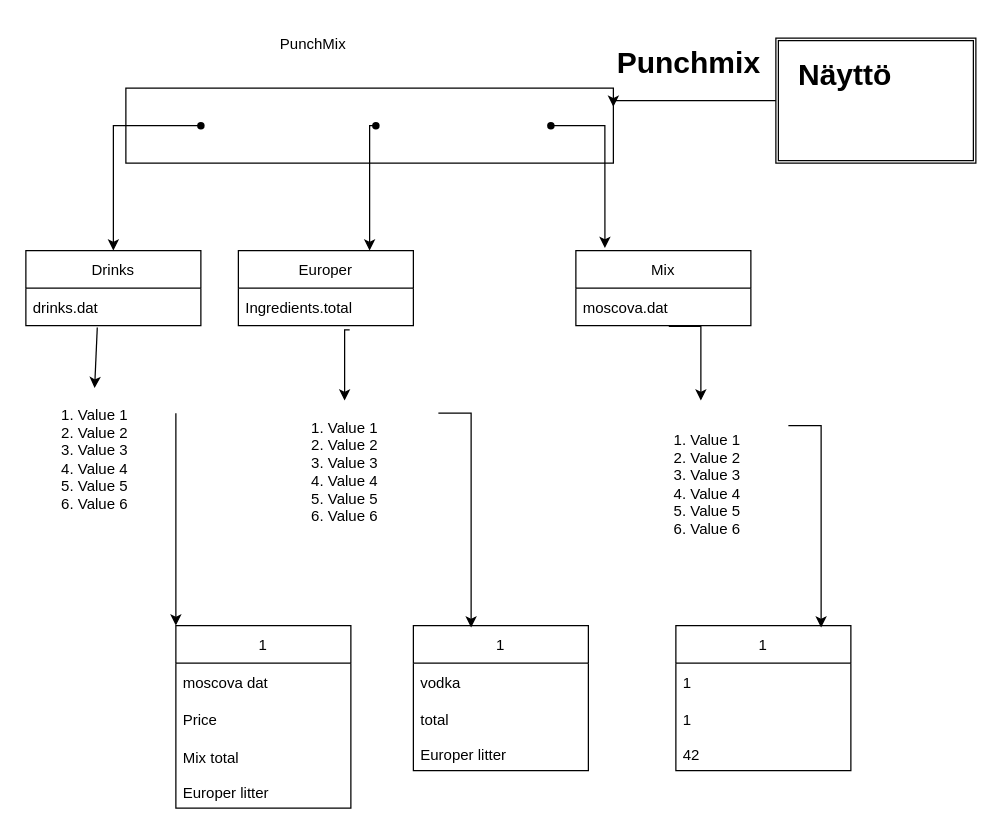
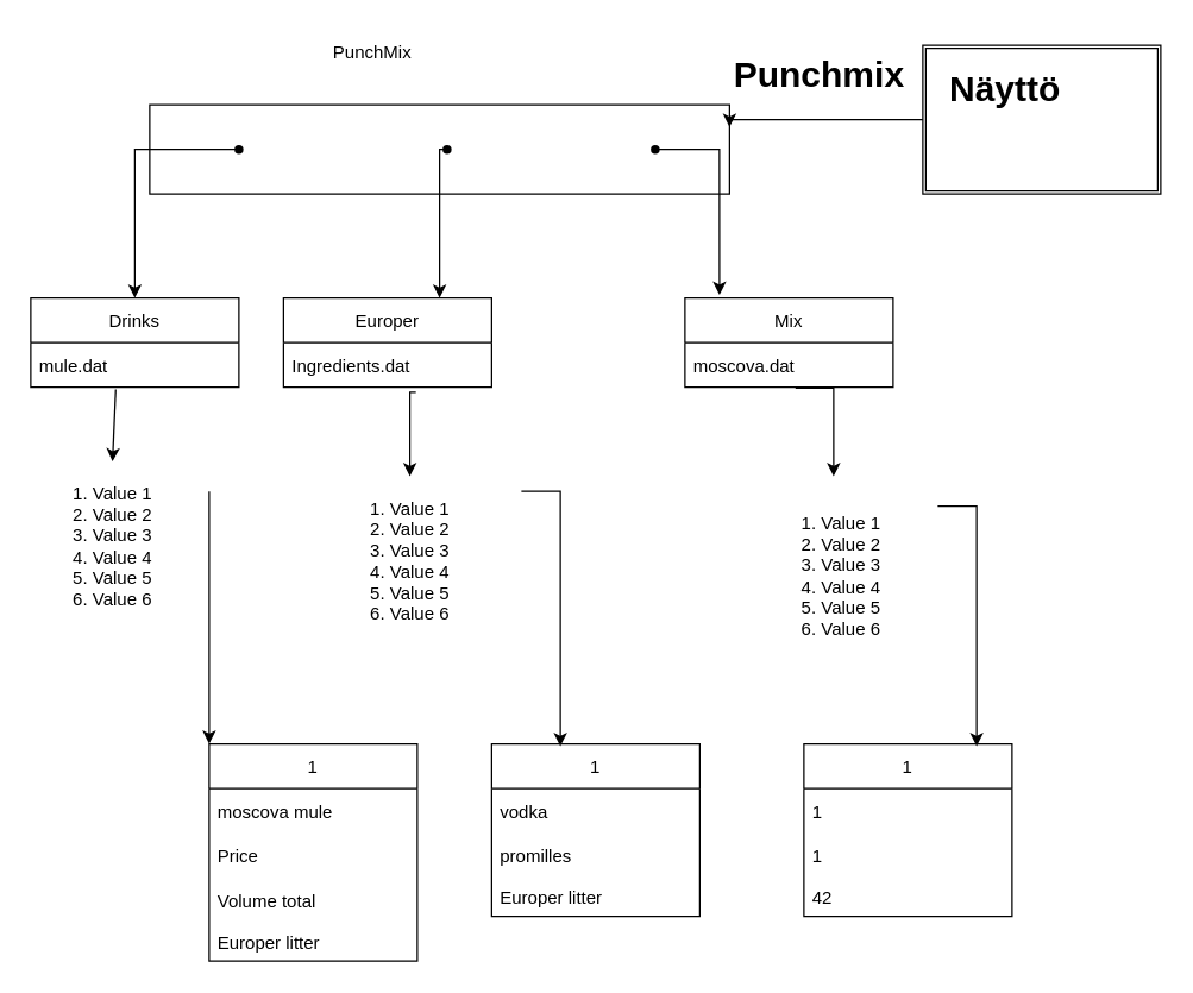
  <mxCell id="0" />
  <mxCell id="1" parent="0" />
  <mxCell id="2" value="Drinks" style="swimlane;fontStyle=0;childLayout=stackLayout;horizontal=1;startSize=30;horizontalStack=0;resizeParent=1;resizeParentMax=0;resizeLast=0;collapsible=1;marginBottom=0;" vertex="1" parent="1"><mxGeometry x="20" y="200" width="140" height="60" as="geometry" /></mxCell>
- <mxCell id="3" value="drinks.dat" style="text;strokeColor=none;fillColor=none;align=left;verticalAlign=middle;spacingLeft=4;spacingRight=4;overflow=hidden;points=[[0,0.5],[1,0.5]];portConstraint=eastwest;rotatable=0;" vertex="1" parent="2"><mxGeometry y="30" width="140" height="30" as="geometry" /></mxCell>
+ <mxCell id="3" value="mule.dat" style="text;strokeColor=none;fillColor=none;align=left;verticalAlign=middle;spacingLeft=4;spacingRight=4;overflow=hidden;points=[[0,0.5],[1,0.5]];portConstraint=eastwest;rotatable=0;" vertex="1" parent="2"><mxGeometry y="30" width="140" height="30" as="geometry" /></mxCell>
  <mxCell id="4" value="Europer" style="swimlane;fontStyle=0;childLayout=stackLayout;horizontal=1;startSize=30;horizontalStack=0;resizeParent=1;resizeParentMax=0;resizeLast=0;collapsible=1;marginBottom=0;" vertex="1" parent="1"><mxGeometry x="190" y="200" width="140" height="60" as="geometry" /></mxCell>
- <mxCell id="5" value="Ingredients.total" style="text;strokeColor=none;fillColor=none;align=left;verticalAlign=middle;spacingLeft=4;spacingRight=4;overflow=hidden;points=[[0,0.5],[1,0.5]];portConstraint=eastwest;rotatable=0;" vertex="1" parent="4"><mxGeometry y="30" width="140" height="30" as="geometry" /></mxCell>
+ <mxCell id="5" value="Ingredients.dat" style="text;strokeColor=none;fillColor=none;align=left;verticalAlign=middle;spacingLeft=4;spacingRight=4;overflow=hidden;points=[[0,0.5],[1,0.5]];portConstraint=eastwest;rotatable=0;" vertex="1" parent="4"><mxGeometry y="30" width="140" height="30" as="geometry" /></mxCell>
  <mxCell id="6" value="Mix" style="swimlane;fontStyle=0;childLayout=stackLayout;horizontal=1;startSize=30;horizontalStack=0;resizeParent=1;resizeParentMax=0;resizeLast=0;collapsible=1;marginBottom=0;" vertex="1" parent="1"><mxGeometry x="460" y="200" width="140" height="60" as="geometry" /></mxCell>
  <mxCell id="7" value="moscova.dat" style="text;strokeColor=none;fillColor=none;align=left;verticalAlign=middle;spacingLeft=4;spacingRight=4;overflow=hidden;points=[[0,0.5],[1,0.5]];portConstraint=eastwest;rotatable=0;" vertex="1" parent="6"><mxGeometry y="30" width="140" height="30" as="geometry" /></mxCell>
  <mxCell id="8" value="" style="rounded=0;whiteSpace=wrap;html=1;" vertex="1" parent="1"><mxGeometry x="100" y="70" width="390" height="60" as="geometry" /></mxCell>
  <mxCell id="9" value="PunchMix" style="text;html=1;strokeColor=none;fillColor=none;align=center;verticalAlign=middle;whiteSpace=wrap;rounded=0;" vertex="1" parent="1"><mxGeometry x="220" y="20" width="60" height="30" as="geometry" /></mxCell>
  <mxCell id="10" value="" style="shape=waypoint;sketch=0;fillStyle=solid;size=6;pointerEvents=1;points=[];fillColor=none;resizable=0;rotatable=0;perimeter=centerPerimeter;snapToPoint=1;" vertex="1" parent="1"><mxGeometry x="140" y="80" width="40" height="40" as="geometry" /></mxCell>
  <mxCell id="11" value="" style="shape=waypoint;sketch=0;fillStyle=solid;size=6;pointerEvents=1;points=[];fillColor=none;resizable=0;rotatable=0;perimeter=centerPerimeter;snapToPoint=1;" vertex="1" parent="1"><mxGeometry x="280" y="80" width="40" height="40" as="geometry" /></mxCell>
  <mxCell id="12" value="" style="shape=waypoint;sketch=0;fillStyle=solid;size=6;pointerEvents=1;points=[];fillColor=none;resizable=0;rotatable=0;perimeter=centerPerimeter;snapToPoint=1;" vertex="1" parent="1"><mxGeometry x="420" y="80" width="40" height="40" as="geometry" /></mxCell>
  <mxCell id="13" value="" style="edgeStyle=segmentEdgeStyle;endArrow=classic;html=1;rounded=0;exitX=0.644;exitY=0.644;exitDx=0;exitDy=0;exitPerimeter=0;entryX=0.166;entryY=-0.035;entryDx=0;entryDy=0;entryPerimeter=0;" edge="1" parent="1" source="12" target="6"><mxGeometry width="50" height="50" relative="1" as="geometry"><mxPoint x="420" y="200" as="sourcePoint" /><mxPoint x="470" y="150" as="targetPoint" /></mxGeometry></mxCell>
  <mxCell id="14" value="" style="edgeStyle=segmentEdgeStyle;endArrow=classic;html=1;rounded=0;exitX=0.456;exitY=0.487;exitDx=0;exitDy=0;exitPerimeter=0;entryX=0.75;entryY=0;entryDx=0;entryDy=0;" edge="1" parent="1" source="11" target="4"><mxGeometry width="50" height="50" relative="1" as="geometry"><mxPoint x="320" y="190" as="sourcePoint" /><mxPoint x="370" y="140" as="targetPoint" /></mxGeometry></mxCell>
  <mxCell id="15" value="" style="edgeStyle=segmentEdgeStyle;endArrow=classic;html=1;rounded=0;" edge="1" parent="1" source="10" target="2"><mxGeometry width="50" height="50" relative="1" as="geometry"><mxPoint x="140" y="420" as="sourcePoint" /><mxPoint x="190" y="370" as="targetPoint" /></mxGeometry></mxCell>
  <mxCell id="16" value="&lt;ol&gt;&lt;li&gt;Value 1&lt;/li&gt;&lt;li&gt;Value 2&lt;/li&gt;&lt;li&gt;Value 3&lt;/li&gt;&lt;li&gt;Value 4&lt;/li&gt;&lt;li&gt;Value 5&lt;/li&gt;&lt;li&gt;Value 6&lt;/li&gt;&lt;/ol&gt;" style="text;strokeColor=none;fillColor=none;html=1;whiteSpace=wrap;verticalAlign=middle;overflow=hidden;" vertex="1" parent="1"><mxGeometry x="20" y="310" width="110" height="110" as="geometry" /></mxCell>
  <mxCell id="17" value="" style="endArrow=classic;html=1;rounded=0;exitX=0.408;exitY=1.049;exitDx=0;exitDy=0;exitPerimeter=0;entryX=0.5;entryY=0;entryDx=0;entryDy=0;" edge="1" parent="1" source="3" target="16"><mxGeometry width="50" height="50" relative="1" as="geometry"><mxPoint x="140" y="310" as="sourcePoint" /><mxPoint x="190" y="260" as="targetPoint" /></mxGeometry></mxCell>
  <mxCell id="18" value="&lt;ol&gt;&lt;li&gt;Value 1&lt;/li&gt;&lt;li&gt;Value 2&lt;/li&gt;&lt;li&gt;Value 3&lt;/li&gt;&lt;li&gt;Value 4&lt;/li&gt;&lt;li&gt;Value 5&lt;/li&gt;&lt;li&gt;Value 6&lt;/li&gt;&lt;/ol&gt;" style="text;strokeColor=none;fillColor=none;html=1;whiteSpace=wrap;verticalAlign=middle;overflow=hidden;" vertex="1" parent="1"><mxGeometry x="220" y="320" width="110" height="110" as="geometry" /></mxCell>
  <mxCell id="19" value="" style="edgeStyle=elbowEdgeStyle;elbow=horizontal;endArrow=classic;html=1;rounded=0;" edge="1" parent="1" target="20"><mxGeometry width="50" height="50" relative="1" as="geometry"><mxPoint x="140" y="330" as="sourcePoint" /><mxPoint x="180" y="520" as="targetPoint" /></mxGeometry></mxCell>
  <mxCell id="20" value="1" style="swimlane;fontStyle=0;childLayout=stackLayout;horizontal=1;startSize=30;horizontalStack=0;resizeParent=1;resizeParentMax=0;resizeLast=0;collapsible=1;marginBottom=0;" vertex="1" parent="1"><mxGeometry x="140" y="500" width="140" height="146" as="geometry" /></mxCell>
- <mxCell id="21" value="moscova dat" style="text;strokeColor=none;fillColor=none;align=left;verticalAlign=middle;spacingLeft=4;spacingRight=4;overflow=hidden;points=[[0,0.5],[1,0.5]];portConstraint=eastwest;rotatable=0;" vertex="1" parent="20"><mxGeometry y="30" width="140" height="30" as="geometry" /></mxCell>
+ <mxCell id="21" value="moscova mule" style="text;strokeColor=none;fillColor=none;align=left;verticalAlign=middle;spacingLeft=4;spacingRight=4;overflow=hidden;points=[[0,0.5],[1,0.5]];portConstraint=eastwest;rotatable=0;" vertex="1" parent="20"><mxGeometry y="30" width="140" height="30" as="geometry" /></mxCell>
  <mxCell id="22" value="Price" style="text;strokeColor=none;fillColor=none;align=left;verticalAlign=middle;spacingLeft=4;spacingRight=4;overflow=hidden;points=[[0,0.5],[1,0.5]];portConstraint=eastwest;rotatable=0;" vertex="1" parent="20"><mxGeometry y="60" width="140" height="30" as="geometry" /></mxCell>
- <mxCell id="23" value="Mix total" style="text;strokeColor=none;fillColor=none;align=left;verticalAlign=middle;spacingLeft=4;spacingRight=4;overflow=hidden;points=[[0,0.5],[1,0.5]];portConstraint=eastwest;rotatable=0;" vertex="1" parent="20"><mxGeometry y="90" width="140" height="30" as="geometry" /></mxCell>
+ <mxCell id="23" value="Volume total" style="text;strokeColor=none;fillColor=none;align=left;verticalAlign=middle;spacingLeft=4;spacingRight=4;overflow=hidden;points=[[0,0.5],[1,0.5]];portConstraint=eastwest;rotatable=0;" vertex="1" parent="20"><mxGeometry y="90" width="140" height="30" as="geometry" /></mxCell>
  <mxCell id="24" value="Europer litter" style="text;strokeColor=none;fillColor=none;align=left;verticalAlign=top;spacingLeft=4;spacingRight=4;overflow=hidden;rotatable=0;points=[[0,0.5],[1,0.5]];portConstraint=eastwest;" vertex="1" parent="20"><mxGeometry y="120" width="140" height="26" as="geometry" /></mxCell>
  <mxCell id="25" value="1" style="swimlane;fontStyle=0;childLayout=stackLayout;horizontal=1;startSize=30;horizontalStack=0;resizeParent=1;resizeParentMax=0;resizeLast=0;collapsible=1;marginBottom=0;" vertex="1" parent="1"><mxGeometry x="330" y="500" width="140" height="116" as="geometry" /></mxCell>
  <mxCell id="26" value="vodka" style="text;strokeColor=none;fillColor=none;align=left;verticalAlign=middle;spacingLeft=4;spacingRight=4;overflow=hidden;points=[[0,0.5],[1,0.5]];portConstraint=eastwest;rotatable=0;" vertex="1" parent="25"><mxGeometry y="30" width="140" height="30" as="geometry" /></mxCell>
- <mxCell id="27" value="total" style="text;strokeColor=none;fillColor=none;align=left;verticalAlign=middle;spacingLeft=4;spacingRight=4;overflow=hidden;points=[[0,0.5],[1,0.5]];portConstraint=eastwest;rotatable=0;" vertex="1" parent="25"><mxGeometry y="60" width="140" height="30" as="geometry" /></mxCell>
+ <mxCell id="27" value="promilles" style="text;strokeColor=none;fillColor=none;align=left;verticalAlign=middle;spacingLeft=4;spacingRight=4;overflow=hidden;points=[[0,0.5],[1,0.5]];portConstraint=eastwest;rotatable=0;" vertex="1" parent="25"><mxGeometry y="60" width="140" height="30" as="geometry" /></mxCell>
  <mxCell id="28" value="Europer litter" style="text;strokeColor=none;fillColor=none;align=left;verticalAlign=top;spacingLeft=4;spacingRight=4;overflow=hidden;rotatable=0;points=[[0,0.5],[1,0.5]];portConstraint=eastwest;" vertex="1" parent="25"><mxGeometry y="90" width="140" height="26" as="geometry" /></mxCell>
  <mxCell id="29" value="" style="edgeStyle=segmentEdgeStyle;endArrow=classic;html=1;rounded=0;entryX=0.33;entryY=0.013;entryDx=0;entryDy=0;entryPerimeter=0;" edge="1" parent="1" target="25"><mxGeometry width="50" height="50" relative="1" as="geometry"><mxPoint x="350" y="330" as="sourcePoint" /><mxPoint x="370" y="490" as="targetPoint" /></mxGeometry></mxCell>
  <mxCell id="30" value="&lt;ol&gt;&lt;li&gt;Value 1&lt;/li&gt;&lt;li&gt;Value 2&lt;/li&gt;&lt;li&gt;Value 3&lt;/li&gt;&lt;li&gt;Value 4&lt;/li&gt;&lt;li&gt;Value 5&lt;/li&gt;&lt;li&gt;Value 6&lt;/li&gt;&lt;/ol&gt;" style="text;strokeColor=none;fillColor=none;html=1;whiteSpace=wrap;verticalAlign=middle;overflow=hidden;" vertex="1" parent="1"><mxGeometry x="510" y="330" width="110" height="110" as="geometry" /></mxCell>
  <mxCell id="31" value="1" style="swimlane;fontStyle=0;childLayout=stackLayout;horizontal=1;startSize=30;horizontalStack=0;resizeParent=1;resizeParentMax=0;resizeLast=0;collapsible=1;marginBottom=0;" vertex="1" parent="1"><mxGeometry x="540" y="500" width="140" height="116" as="geometry" /></mxCell>
  <mxCell id="32" value="1" style="text;strokeColor=none;fillColor=none;align=left;verticalAlign=middle;spacingLeft=4;spacingRight=4;overflow=hidden;points=[[0,0.5],[1,0.5]];portConstraint=eastwest;rotatable=0;" vertex="1" parent="31"><mxGeometry y="30" width="140" height="30" as="geometry" /></mxCell>
  <mxCell id="33" value="1" style="text;strokeColor=none;fillColor=none;align=left;verticalAlign=middle;spacingLeft=4;spacingRight=4;overflow=hidden;points=[[0,0.5],[1,0.5]];portConstraint=eastwest;rotatable=0;" vertex="1" parent="31"><mxGeometry y="60" width="140" height="30" as="geometry" /></mxCell>
  <mxCell id="34" value="42" style="text;strokeColor=none;fillColor=none;align=left;verticalAlign=top;spacingLeft=4;spacingRight=4;overflow=hidden;rotatable=0;points=[[0,0.5],[1,0.5]];portConstraint=eastwest;" vertex="1" parent="31"><mxGeometry y="90" width="140" height="26" as="geometry" /></mxCell>
  <mxCell id="35" value="" style="edgeStyle=segmentEdgeStyle;endArrow=classic;html=1;rounded=0;entryX=0.83;entryY=0.013;entryDx=0;entryDy=0;entryPerimeter=0;" edge="1" parent="1" target="31"><mxGeometry width="50" height="50" relative="1" as="geometry"><mxPoint x="630" y="340" as="sourcePoint" /><mxPoint x="650" y="440" as="targetPoint" /></mxGeometry></mxCell>
  <mxCell id="36" value="" style="edgeStyle=segmentEdgeStyle;endArrow=classic;html=1;rounded=0;exitX=0.636;exitY=1.113;exitDx=0;exitDy=0;exitPerimeter=0;entryX=0.5;entryY=0;entryDx=0;entryDy=0;" edge="1" parent="1" source="5" target="18"><mxGeometry width="50" height="50" relative="1" as="geometry"><mxPoint x="460" y="490" as="sourcePoint" /><mxPoint x="510" y="440" as="targetPoint" /></mxGeometry></mxCell>
  <mxCell id="37" value="" style="edgeStyle=segmentEdgeStyle;endArrow=classic;html=1;rounded=0;exitX=0.531;exitY=1.017;exitDx=0;exitDy=0;exitPerimeter=0;" edge="1" parent="1" source="7"><mxGeometry width="50" height="50" relative="1" as="geometry"><mxPoint x="530" y="470" as="sourcePoint" /><mxPoint x="560" y="320" as="targetPoint" /></mxGeometry></mxCell>
  <mxCell id="38" value="" style="shape=ext;double=1;rounded=0;whiteSpace=wrap;html=1;" vertex="1" parent="1"><mxGeometry x="620" y="30" width="160" height="100" as="geometry" /></mxCell>
  <mxCell id="39" value="Näyttö" style="text;strokeColor=none;fillColor=none;html=1;fontSize=24;fontStyle=1;verticalAlign=middle;align=center;" vertex="1" parent="1"><mxGeometry x="625" y="40" width="100" height="40" as="geometry" /></mxCell>
  <mxCell id="40" value="" style="edgeStyle=segmentEdgeStyle;endArrow=classic;html=1;rounded=0;exitX=0;exitY=0.5;exitDx=0;exitDy=0;entryX=1;entryY=0.25;entryDx=0;entryDy=0;" edge="1" parent="1" source="38" target="8"><mxGeometry width="50" height="50" relative="1" as="geometry"><mxPoint x="530" y="310" as="sourcePoint" /><mxPoint x="580" y="260" as="targetPoint" /></mxGeometry></mxCell>
  <mxCell id="41" value="Punchmix" style="text;strokeColor=none;fillColor=none;html=1;fontSize=24;fontStyle=1;verticalAlign=middle;align=center;" vertex="1" parent="1"><mxGeometry x="500" y="30" width="100" height="40" as="geometry" /></mxCell>
